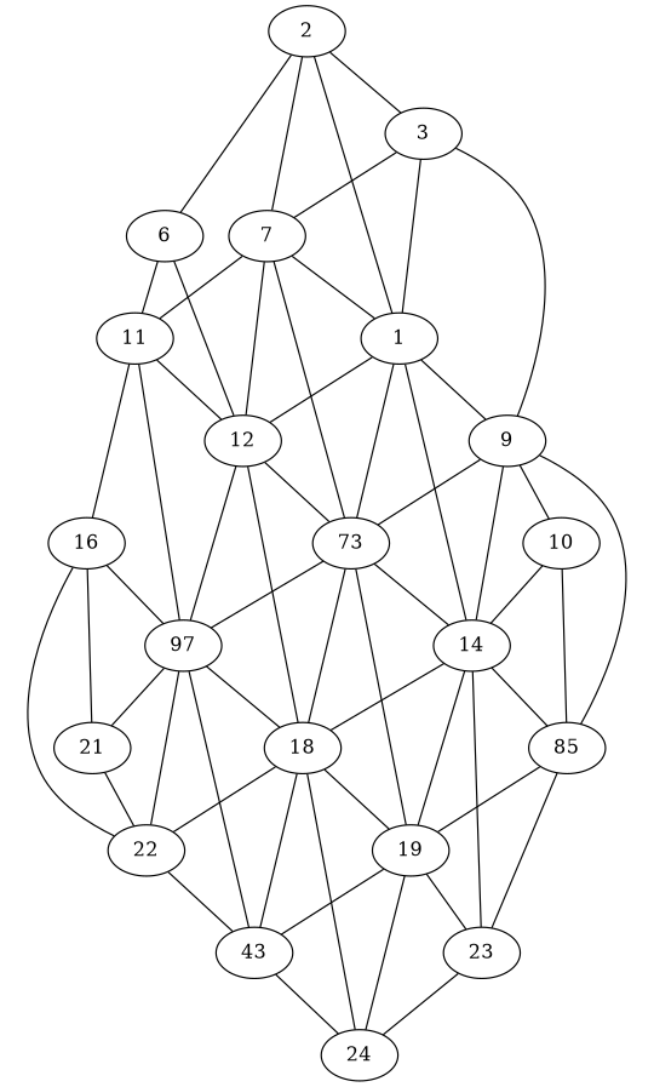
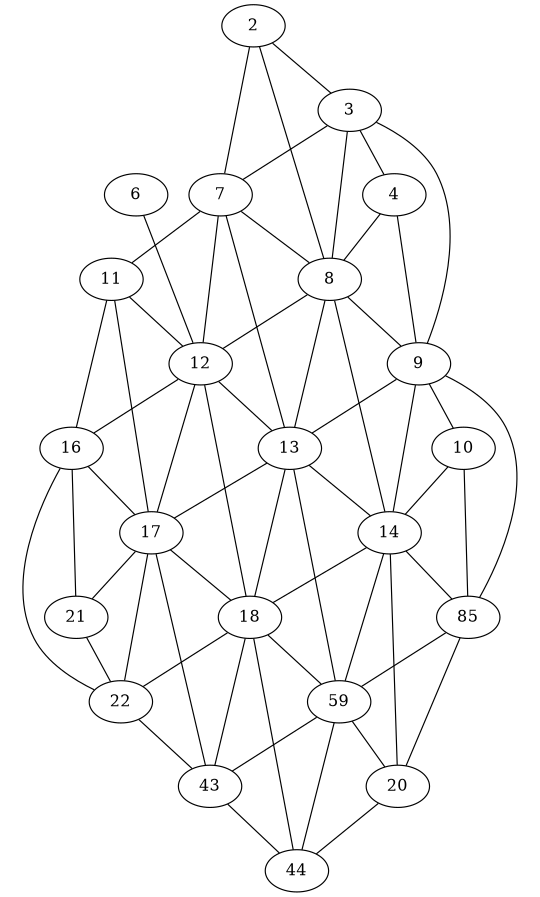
  graph {
    16
-   17 [label=97]
+   17
    21
    22
    18
    n6 [label=43]
-   19
-   24
-   20 [label=23]
+   19 [label=59]
+   24 [label=44]
+   20
    11
    12
-   13 [label=73]
+   13
    14
    n14 [label=85]
    6
    7
-   8 [label=1]
+   8
    9
    10
    2
    3
+   4
    16 -- 17
    16 -- 21
    16 -- 22
    17 -- 21
    17 -- 22
    17 -- 18
    17 -- n6
    21 -- 22
    22 -- n6
    18 -- 22
    18 -- n6
    18 -- 19
    18 -- 24
    n6 -- 24
    19 -- n6
    19 -- 24
    19 -- 20
    20 -- 24
    11 -- 16
    11 -- 17
    11 -- 12
+   12 -- 16
    12 -- 17
    12 -- 18
    12 -- 13
    13 -- 17
    13 -- 18
    13 -- 19
    13 -- 14
    14 -- 18
    14 -- 19
    14 -- 20
    14 -- n14
    n14 -- 19
    n14 -- 20
-   6 -- 11
    6 -- 12
    7 -- 11
    7 -- 12
    7 -- 13
    7 -- 8
    8 -- 12
    8 -- 13
    8 -- 14
    8 -- 9
    9 -- 13
    9 -- 14
    9 -- n14
    9 -- 10
    10 -- 14
    10 -- n14
-   2 -- 6
    2 -- 7
    2 -- 8
    2 -- 3
    3 -- 7
    3 -- 8
    3 -- 9
+   3 -- 4
+   4 -- 8
+   4 -- 9
  }
